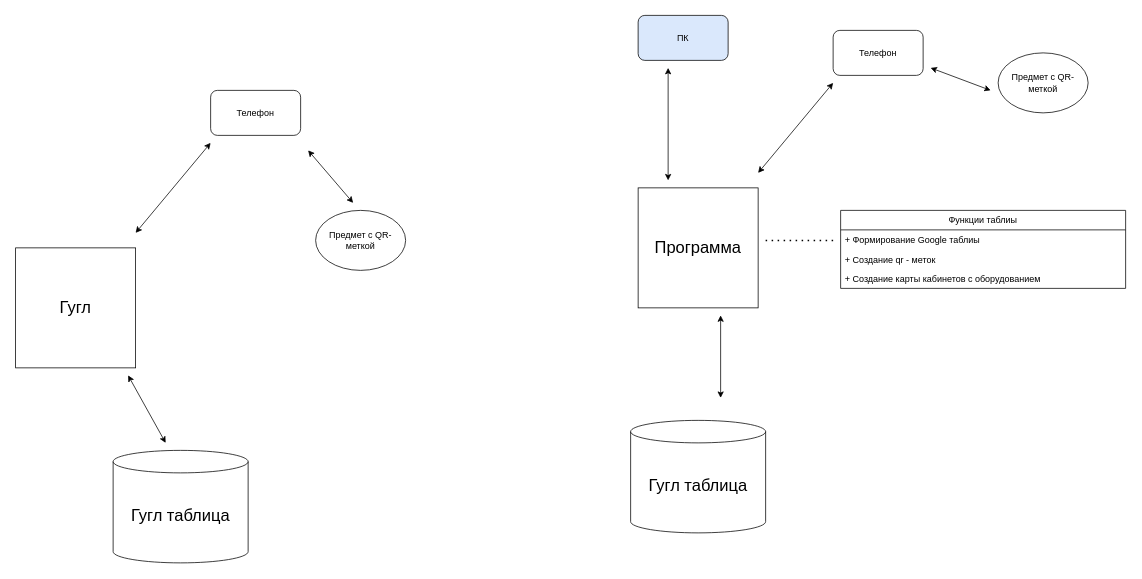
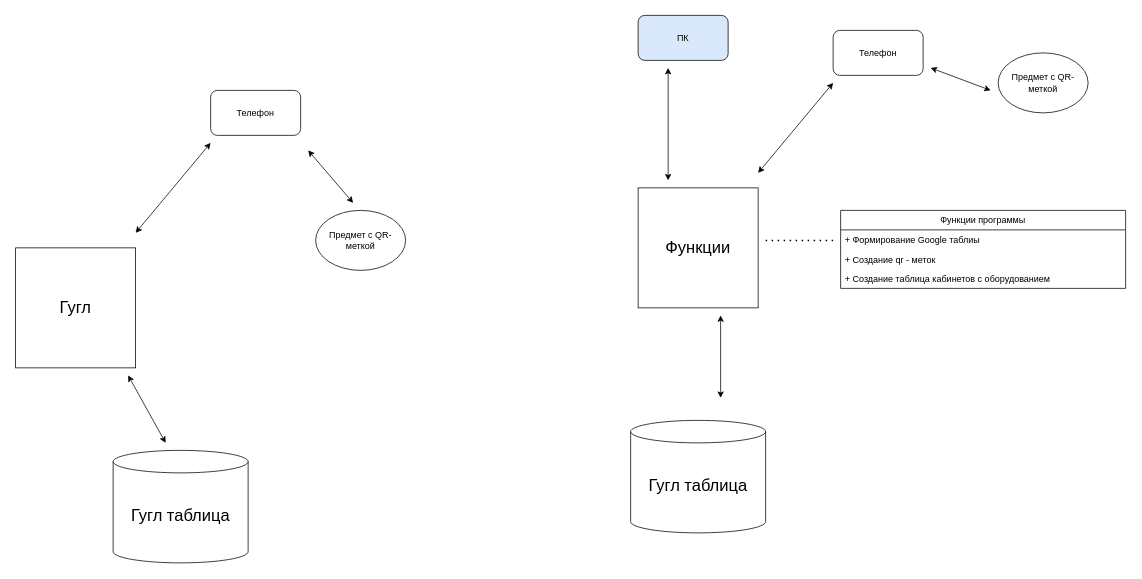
  <mxCell id="0" />
  <mxCell id="1" parent="0" />
  <mxCell id="2" value="&lt;span style=&quot;font-size: 22px;&quot;&gt;Гугл&lt;/span&gt;" style="whiteSpace=wrap;html=1;aspect=fixed;" vertex="1" parent="1"><mxGeometry x="20" y="330" width="160" height="160" as="geometry" /></mxCell>
  <mxCell id="3" value="Предмет с QR-меткой" style="ellipse;whiteSpace=wrap;html=1;" vertex="1" parent="1"><mxGeometry x="420" y="280" width="120" height="80" as="geometry" /></mxCell>
  <mxCell id="4" value="Телефон" style="rounded=1;whiteSpace=wrap;html=1;" vertex="1" parent="1"><mxGeometry x="280" y="120" width="120" height="60" as="geometry" /></mxCell>
  <mxCell id="5" value="" style="endArrow=classic;startArrow=classic;html=1;rounded=0;" edge="1" parent="1"><mxGeometry width="50" height="50" relative="1" as="geometry"><mxPoint x="470" y="270" as="sourcePoint" /><mxPoint x="410" y="200" as="targetPoint" /></mxGeometry></mxCell>
  <mxCell id="6" value="" style="endArrow=classic;startArrow=classic;html=1;rounded=0;" edge="1" parent="1"><mxGeometry width="50" height="50" relative="1" as="geometry"><mxPoint x="180" y="310" as="sourcePoint" /><mxPoint x="280" y="190" as="targetPoint" /></mxGeometry></mxCell>
  <mxCell id="7" value="&lt;span style=&quot;font-size: 22px;&quot;&gt;Гугл таблица&lt;/span&gt;" style="shape=cylinder3;whiteSpace=wrap;html=1;boundedLbl=1;backgroundOutline=1;size=15;" vertex="1" parent="1"><mxGeometry x="150" y="600" width="180" height="150" as="geometry" /></mxCell>
  <mxCell id="8" value="" style="endArrow=classic;startArrow=classic;html=1;rounded=0;" edge="1" parent="1"><mxGeometry width="50" height="50" relative="1" as="geometry"><mxPoint x="220" y="590" as="sourcePoint" /><mxPoint x="170" y="500" as="targetPoint" /></mxGeometry></mxCell>
- <mxCell id="9" value="&lt;span style=&quot;font-size: 22px;&quot;&gt;Программа&lt;/span&gt;" style="whiteSpace=wrap;html=1;aspect=fixed;" vertex="1" parent="1"><mxGeometry x="850" y="250" width="160" height="160" as="geometry" /></mxCell>
+ <mxCell id="9" value="&lt;span style=&quot;font-size: 22px;&quot;&gt;Функции&lt;/span&gt;" style="whiteSpace=wrap;html=1;aspect=fixed;" vertex="1" parent="1"><mxGeometry x="850" y="250" width="160" height="160" as="geometry" /></mxCell>
  <mxCell id="10" value="Предмет с QR-меткой" style="ellipse;whiteSpace=wrap;html=1;" vertex="1" parent="1"><mxGeometry x="1330" y="70" width="120" height="80" as="geometry" /></mxCell>
  <mxCell id="11" value="Телефон" style="rounded=1;whiteSpace=wrap;html=1;" vertex="1" parent="1"><mxGeometry x="1110" y="40" width="120" height="60" as="geometry" /></mxCell>
  <mxCell id="12" value="" style="endArrow=classic;startArrow=classic;html=1;rounded=0;" edge="1" parent="1"><mxGeometry width="50" height="50" relative="1" as="geometry"><mxPoint x="1320" y="120" as="sourcePoint" /><mxPoint x="1240" y="90" as="targetPoint" /></mxGeometry></mxCell>
  <mxCell id="13" value="" style="endArrow=classic;startArrow=classic;html=1;rounded=0;" edge="1" parent="1"><mxGeometry width="50" height="50" relative="1" as="geometry"><mxPoint x="1010" y="230" as="sourcePoint" /><mxPoint x="1110" y="110" as="targetPoint" /></mxGeometry></mxCell>
  <mxCell id="14" value="&lt;span style=&quot;font-size: 22px;&quot;&gt;Гугл таблица&lt;/span&gt;" style="shape=cylinder3;whiteSpace=wrap;html=1;boundedLbl=1;backgroundOutline=1;size=15;" vertex="1" parent="1"><mxGeometry x="840" y="560" width="180" height="150" as="geometry" /></mxCell>
  <mxCell id="15" value="" style="endArrow=classic;startArrow=classic;html=1;rounded=0;" edge="1" parent="1"><mxGeometry width="50" height="50" relative="1" as="geometry"><mxPoint x="960" y="530" as="sourcePoint" /><mxPoint x="960" y="420" as="targetPoint" /></mxGeometry></mxCell>
  <mxCell id="16" value="ПК" style="rounded=1;whiteSpace=wrap;html=1;fillColor=#dae8fc;" vertex="1" parent="1"><mxGeometry x="850" y="20" width="120" height="60" as="geometry" /></mxCell>
  <mxCell id="17" value="" style="endArrow=classic;startArrow=classic;html=1;rounded=0;" edge="1" parent="1"><mxGeometry width="50" height="50" relative="1" as="geometry"><mxPoint x="890" y="240" as="sourcePoint" /><mxPoint x="890" y="90" as="targetPoint" /></mxGeometry></mxCell>
  <mxCell id="18" value="" style="endArrow=none;dashed=1;html=1;dashPattern=1 3;strokeWidth=2;rounded=0;" edge="1" parent="1"><mxGeometry width="50" height="50" relative="1" as="geometry"><mxPoint x="1020" y="320" as="sourcePoint" /><mxPoint x="1110" y="320" as="targetPoint" /></mxGeometry></mxCell>
- <mxCell id="19" value="Функции таблиы" style="swimlane;fontStyle=0;childLayout=stackLayout;horizontal=1;startSize=26;fillColor=none;horizontalStack=0;resizeParent=1;resizeParentMax=0;resizeLast=0;collapsible=1;marginBottom=0;whiteSpace=wrap;html=1;" vertex="1" parent="1"><mxGeometry x="1120" y="280" width="380" height="104" as="geometry" /></mxCell>
+ <mxCell id="19" value="Функции программы" style="swimlane;fontStyle=0;childLayout=stackLayout;horizontal=1;startSize=26;fillColor=none;horizontalStack=0;resizeParent=1;resizeParentMax=0;resizeLast=0;collapsible=1;marginBottom=0;whiteSpace=wrap;html=1;" vertex="1" parent="1"><mxGeometry x="1120" y="280" width="380" height="104" as="geometry" /></mxCell>
  <mxCell id="20" value="+ Формирование Google таблиы" style="text;strokeColor=none;fillColor=none;align=left;verticalAlign=top;spacingLeft=4;spacingRight=4;overflow=hidden;rotatable=0;points=[[0,0.5],[1,0.5]];portConstraint=eastwest;whiteSpace=wrap;html=1;" vertex="1" parent="19"><mxGeometry y="26" width="380" height="26" as="geometry" /></mxCell>
  <mxCell id="21" value="+ Создание qr - меток&amp;nbsp;" style="text;strokeColor=none;fillColor=none;align=left;verticalAlign=top;spacingLeft=4;spacingRight=4;overflow=hidden;rotatable=0;points=[[0,0.5],[1,0.5]];portConstraint=eastwest;whiteSpace=wrap;html=1;" vertex="1" parent="19"><mxGeometry y="52" width="380" height="26" as="geometry" /></mxCell>
- <mxCell id="22" value="+ Создание карты кабинетов с оборудованием" style="text;strokeColor=none;fillColor=none;align=left;verticalAlign=top;spacingLeft=4;spacingRight=4;overflow=hidden;rotatable=0;points=[[0,0.5],[1,0.5]];portConstraint=eastwest;whiteSpace=wrap;html=1;" vertex="1" parent="19"><mxGeometry y="78" width="380" height="26" as="geometry" /></mxCell>
+ <mxCell id="22" value="+ Создание таблица кабинетов с оборудованием" style="text;strokeColor=none;fillColor=none;align=left;verticalAlign=top;spacingLeft=4;spacingRight=4;overflow=hidden;rotatable=0;points=[[0,0.5],[1,0.5]];portConstraint=eastwest;whiteSpace=wrap;html=1;" vertex="1" parent="19"><mxGeometry y="78" width="380" height="26" as="geometry" /></mxCell>
